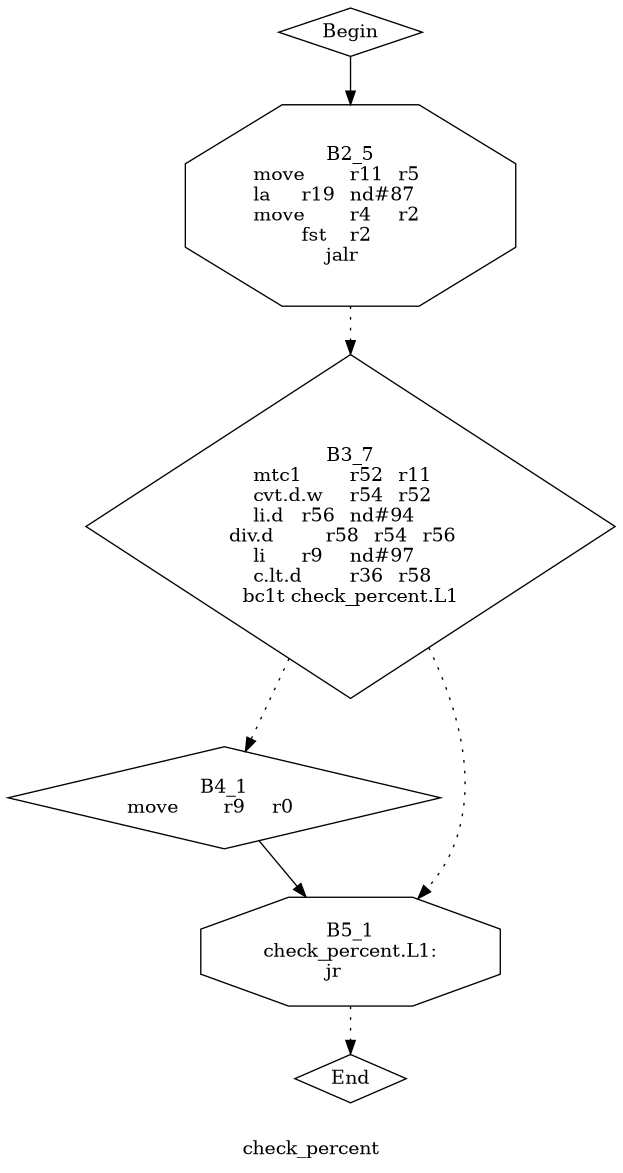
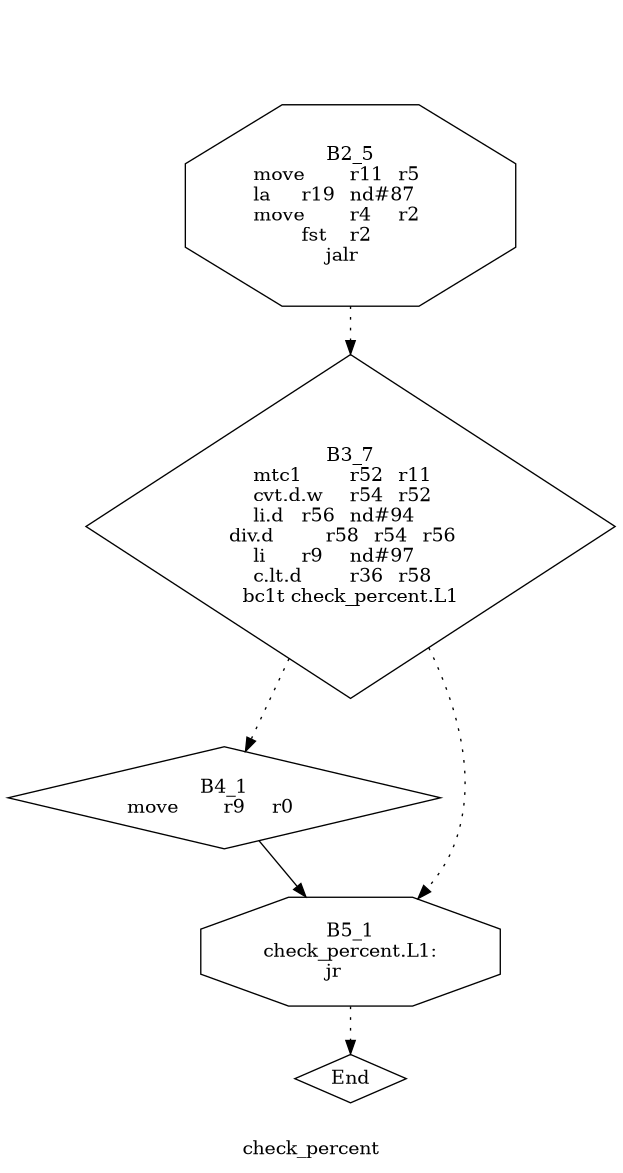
  digraph {
    color=purple
    label=check_percent
    style=dashed
    node [shape=diamond]
    edge [style=dotted]
-   n1 [label=Begin]
    n2 [label="B2_5\nmove	r11	r5	\nla	r19	nd#87	\nmove	r4	r2	\nfst	r2	\njalr	\n" shape=octagon]
    n3 [label="B3_7\nmtc1	r52	r11	\ncvt.d.w	r54	r52	\nli.d	r56	nd#94	\ndiv.d	r58	r54	r56	\nli	r9	nd#97	\nc.lt.d	r36	r58	\nbc1t	check_percent.L1\n"]
    n4 [label="B4_1\nmove	r9	r0	\n"]
    n5 [label="B5_1\ncheck_percent.L1:\njr	\n" shape=octagon]
    n6 [label=End]
-   n1 -> n2 [style=solid]
    n2 -> n3
    n3 -> n4
    n3 -> n5
    n4 -> n5 [style=solid]
    n5 -> n6
  }
